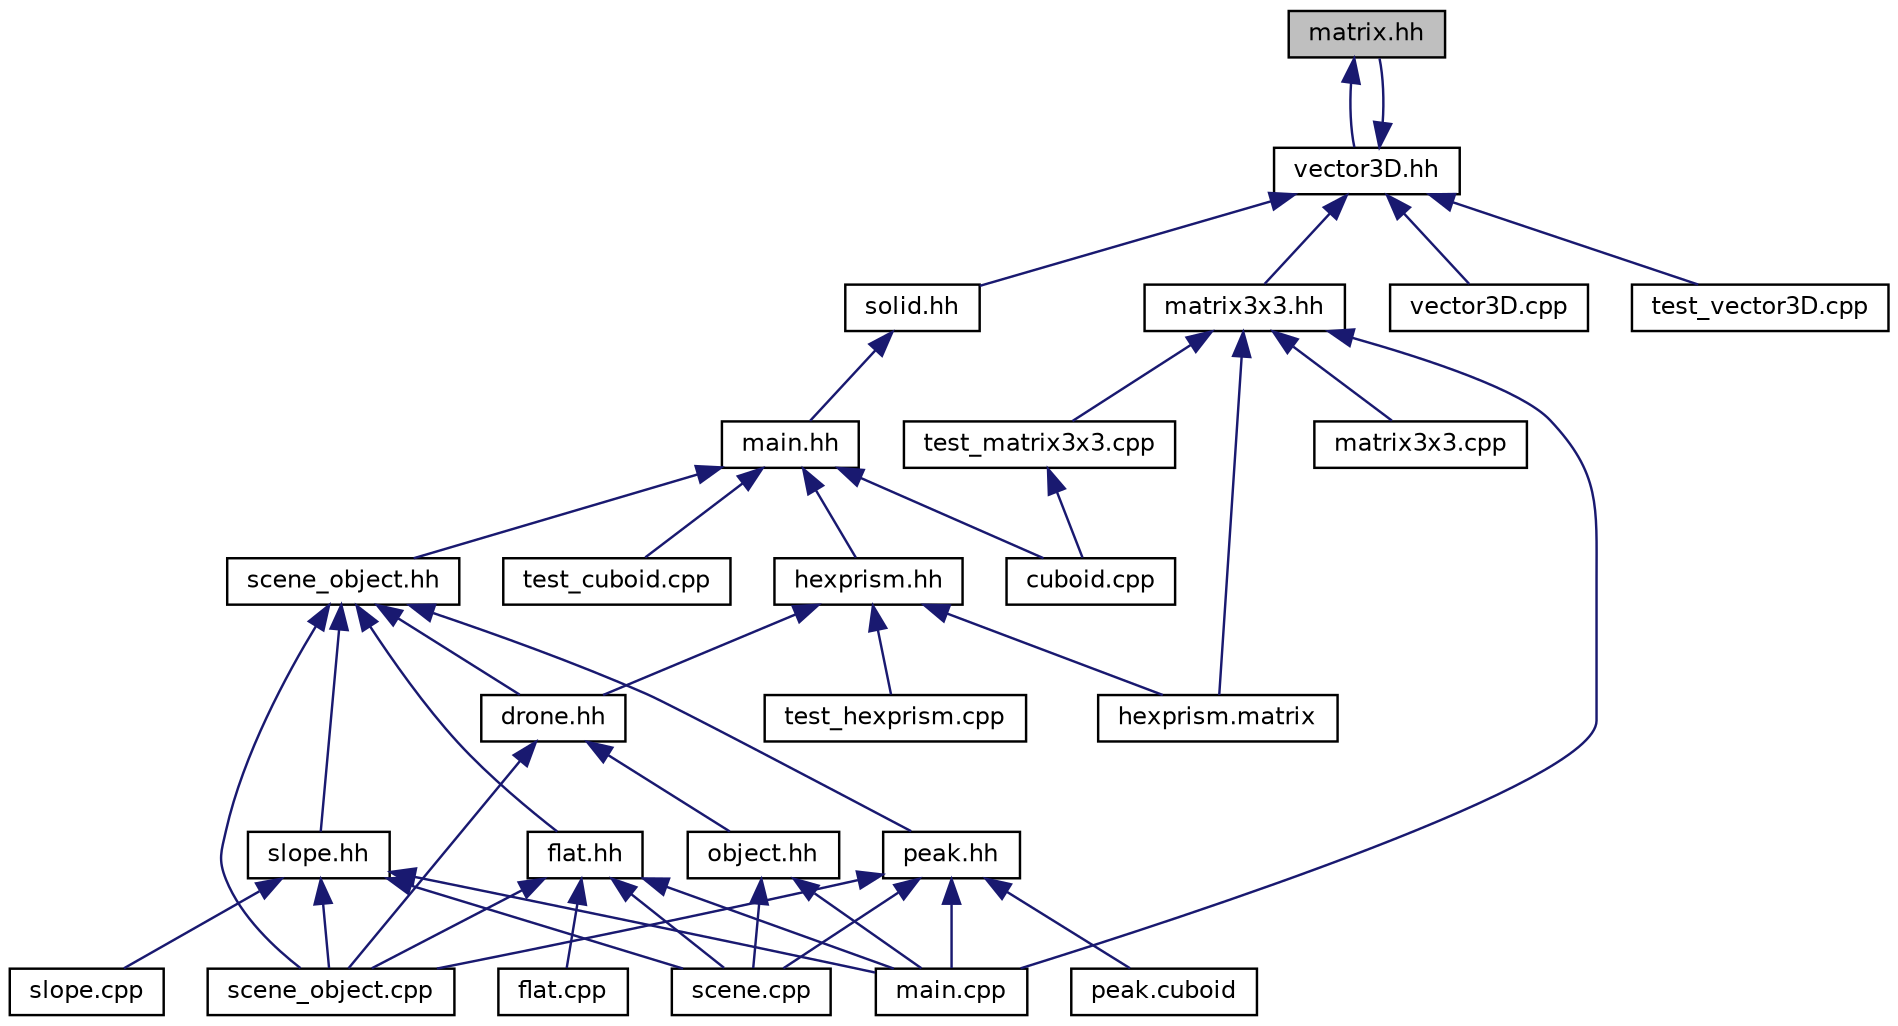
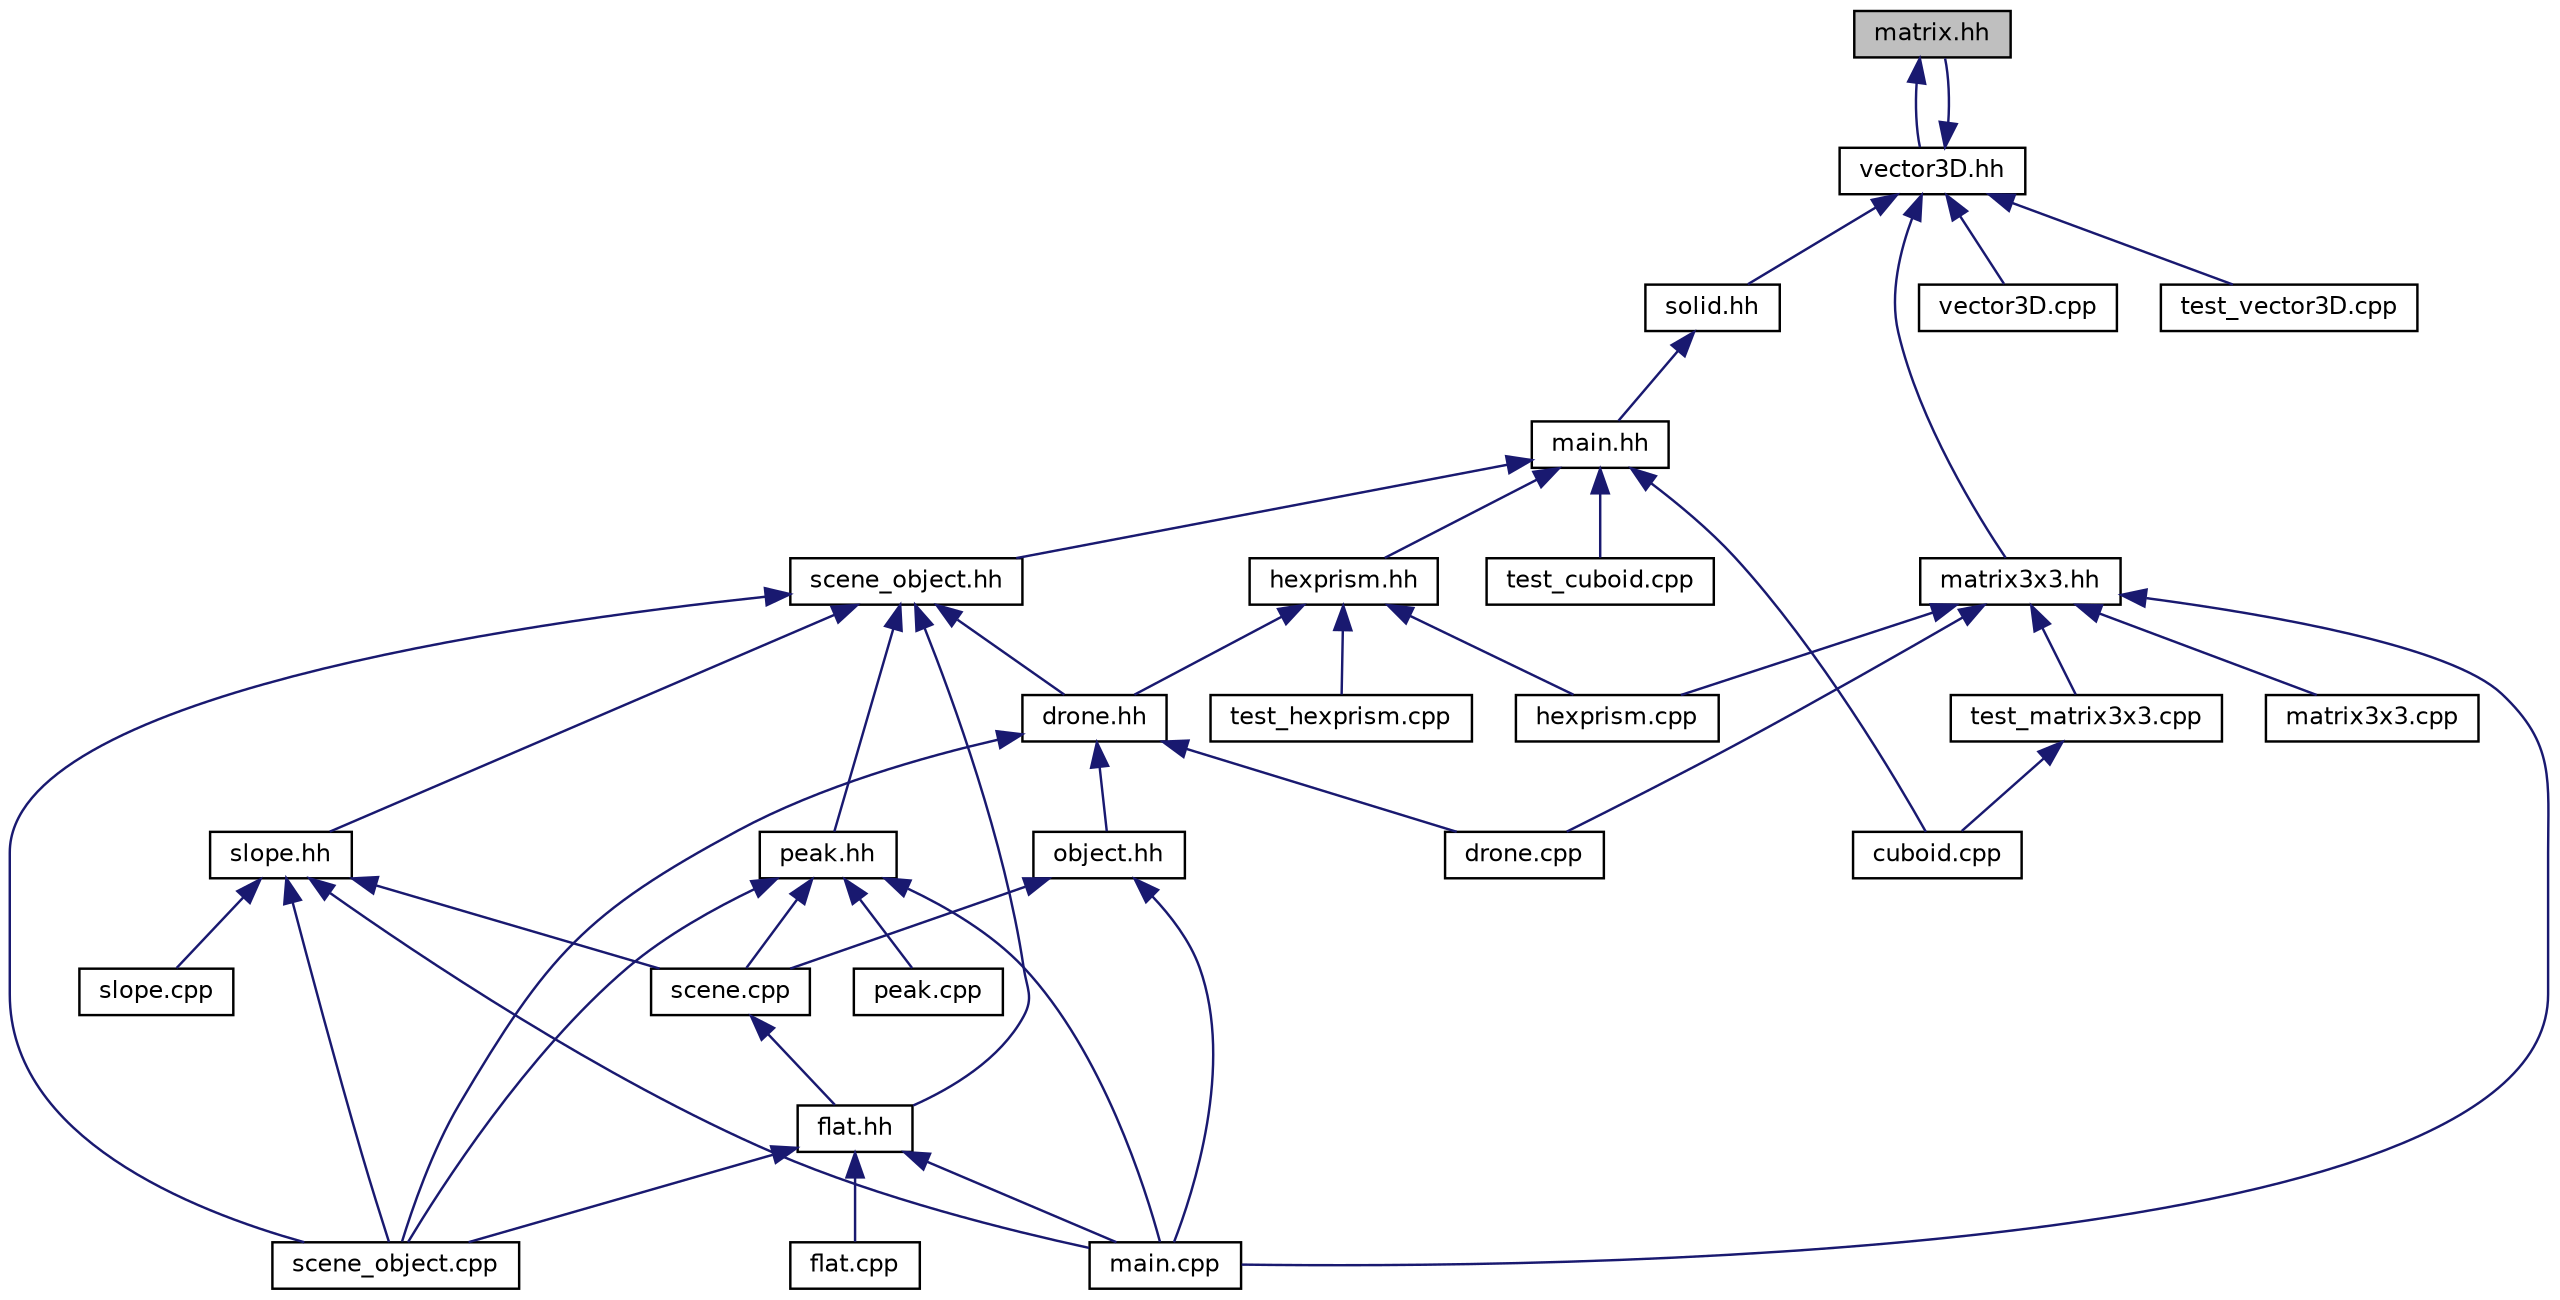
  digraph {
    fontname="DejaVu Sans"
    node [color=black fillcolor=white fontname="DejaVu Sans" fontsize=10 shape=record style=filled]
    edge [color=midnightblue dir=back fontname="DejaVu Sans" fontsize=10 labelfontname=Helvetica labelfontsize=10 style=solid]
    n1 [fillcolor=grey75 fontcolor=black height=0.2 label="matrix.hh" width=0.4]
    n2 [height=0.2 label="vector3D.hh" width=0.4]
    n3 [height=0.2 label="solid.hh" width=0.4]
    n4 [height=0.2 label="matrix3x3.hh" width=0.4]
    n5 [height=0.2 label="vector3D.cpp" width=0.4]
    n6 [height=0.2 label="test_vector3D.cpp" width=0.4]
    n7 [height=0.2 label="main.hh" width=0.4]
-   n8 [height=0.2 label="hexprism.matrix" width=0.4]
+   n8 [height=0.2 label="hexprism.cpp" width=0.4]
+   n9 [height=0.2 label="drone.cpp" width=0.4]
    n10 [height=0.2 label="main.cpp" width=0.4]
    n11 [height=0.2 label="matrix3x3.cpp" width=0.4]
    n12 [height=0.2 label="test_matrix3x3.cpp" width=0.4]
    n13 [height=0.2 label="hexprism.hh" width=0.4]
    n14 [height=0.2 label="scene_object.hh" width=0.4]
    n15 [height=0.2 label="cuboid.cpp" width=0.4]
    n16 [height=0.2 label="test_cuboid.cpp" width=0.4]
    n17 [height=0.2 label="drone.hh" width=0.4]
    n18 [height=0.2 label="test_hexprism.cpp" width=0.4]
    n19 [height=0.2 label="scene_object.cpp" width=0.4]
    n20 [height=0.2 label="slope.hh" width=0.4]
    n21 [height=0.2 label="peak.hh" width=0.4]
    n22 [height=0.2 label="flat.hh" width=0.4]
    n23 [height=0.2 label="object.hh" width=0.4]
    n24 [height=0.2 label="scene.cpp" width=0.4]
    n25 [height=0.2 label="slope.cpp" width=0.4]
-   n26 [height=0.2 label="peak.cuboid" width=0.4]
+   n26 [height=0.2 label="peak.cpp" width=0.4]
    n27 [height=0.2 label="flat.cpp" width=0.4]
    n1 -> n2
    n2 -> n1
    n2 -> n3
    n2 -> n4
    n2 -> n5
    n2 -> n6
    n3 -> n7
    n4 -> n8
+   n4 -> n9
    n4 -> n10
    n4 -> n11
    n4 -> n12
    n7 -> n13
    n7 -> n14
    n7 -> n15
    n7 -> n16
    n12 -> n15
    n13 -> n8
    n13 -> n17
    n13 -> n18
    n14 -> n17
    n14 -> n19
    n14 -> n20
    n14 -> n21
    n14 -> n22
+   n17 -> n9
    n17 -> n19
    n17 -> n23
    n20 -> n10
    n20 -> n19
    n20 -> n24
    n20 -> n25
    n21 -> n10
    n21 -> n19
    n21 -> n24
    n21 -> n26
    n22 -> n10
    n22 -> n19
-   n22 -> n24
+   n24 -> n22
    n22 -> n27
    n23 -> n10
    n23 -> n24
  }
